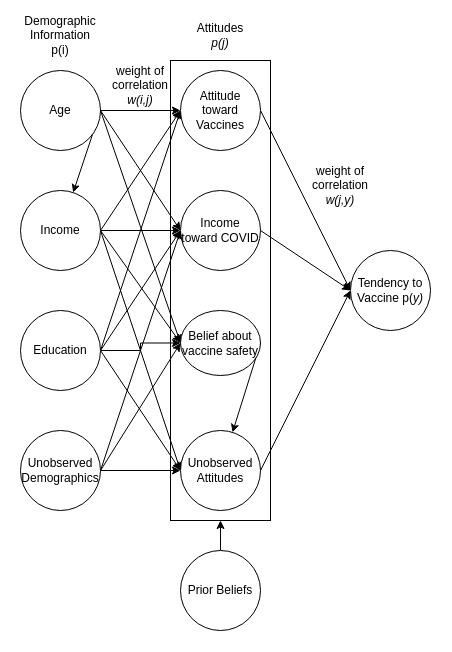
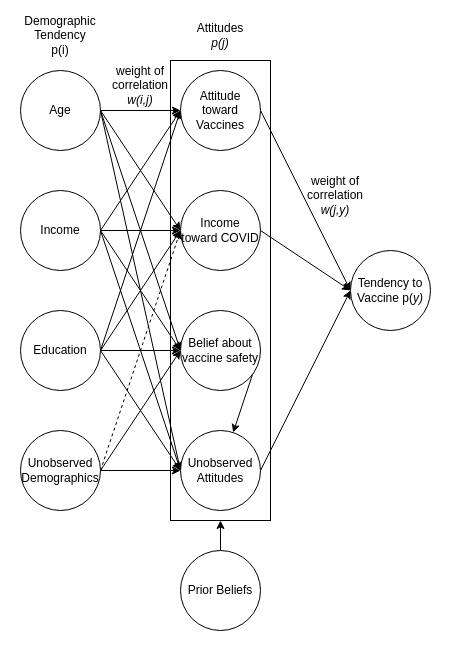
  <mxCell id="0" />
  <mxCell id="1" parent="0" />
  <mxCell id="2" value="" style="rounded=0;whiteSpace=wrap;html=1;" vertex="1" parent="1"><mxGeometry x="170" y="60" width="100" height="460" as="geometry" /></mxCell>
  <mxCell id="3" style="edgeStyle=orthogonalEdgeStyle;rounded=0;orthogonalLoop=1;jettySize=auto;html=1;exitX=1;exitY=0.5;exitDx=0;exitDy=0;entryX=0;entryY=0.5;entryDx=0;entryDy=0;" parent="1" source="7" target="21" edge="1"><mxGeometry relative="1" as="geometry" /></mxCell>
  <mxCell id="4" style="rounded=0;orthogonalLoop=1;jettySize=auto;html=1;exitX=1;exitY=0.5;exitDx=0;exitDy=0;entryX=0;entryY=0.5;entryDx=0;entryDy=0;" parent="1" source="7" target="23" edge="1"><mxGeometry relative="1" as="geometry" /></mxCell>
  <mxCell id="5" style="rounded=0;orthogonalLoop=1;jettySize=auto;html=1;exitX=1;exitY=0.5;exitDx=0;exitDy=0;entryX=0;entryY=0.5;entryDx=0;entryDy=0;" parent="1" source="7" target="19" edge="1"><mxGeometry relative="1" as="geometry" /></mxCell>
  <mxCell id="6" style="rounded=0;orthogonalLoop=1;jettySize=auto;html=1;exitX=1;exitY=0.5;exitDx=0;exitDy=0;entryX=0;entryY=0.5;entryDx=0;entryDy=0;" parent="1" source="7" target="32" edge="1"><mxGeometry relative="1" as="geometry" /></mxCell>
  <mxCell id="7" value="Income" style="ellipse;whiteSpace=wrap;html=1;aspect=fixed;" parent="1" vertex="1"><mxGeometry x="20" y="190" width="80" height="80" as="geometry" /></mxCell>
  <mxCell id="8" style="edgeStyle=orthogonalEdgeStyle;rounded=0;orthogonalLoop=1;jettySize=auto;html=1;exitX=1;exitY=0.5;exitDx=0;exitDy=0;entryX=0;entryY=0.5;entryDx=0;entryDy=0;" parent="1" source="12" target="19" edge="1"><mxGeometry relative="1" as="geometry" /></mxCell>
  <mxCell id="9" style="rounded=0;orthogonalLoop=1;jettySize=auto;html=1;exitX=1;exitY=0.5;exitDx=0;exitDy=0;entryX=0;entryY=0.5;entryDx=0;entryDy=0;" parent="1" source="12" target="21" edge="1"><mxGeometry relative="1" as="geometry" /></mxCell>
  <mxCell id="10" style="rounded=0;orthogonalLoop=1;jettySize=auto;html=1;exitX=1;exitY=0.5;exitDx=0;exitDy=0;entryX=0;entryY=0.5;entryDx=0;entryDy=0;" parent="1" source="12" target="23" edge="1"><mxGeometry relative="1" as="geometry" /></mxCell>
- <mxCell id="11" style="rounded=0;orthogonalLoop=1;jettySize=auto;html=1;exitX=1;exitY=0.5;exitDx=0;exitDy=0;" parent="1" source="12" target="7" edge="1"><mxGeometry relative="1" as="geometry" /></mxCell>
+ <mxCell id="11" style="rounded=0;orthogonalLoop=1;jettySize=auto;html=1;exitX=1;exitY=0.5;exitDx=0;exitDy=0;entryX=0;entryY=0.5;entryDx=0;entryDy=0;" parent="1" source="12" target="32" edge="1"><mxGeometry relative="1" as="geometry" /></mxCell>
  <mxCell id="12" value="Age" style="ellipse;whiteSpace=wrap;html=1;aspect=fixed;" parent="1" vertex="1"><mxGeometry x="20" y="70" width="80" height="80" as="geometry" /></mxCell>
  <mxCell id="13" style="edgeStyle=orthogonalEdgeStyle;rounded=0;orthogonalLoop=1;jettySize=auto;html=1;exitX=1;exitY=0.5;exitDx=0;exitDy=0;entryX=0;entryY=0.5;entryDx=0;entryDy=0;" parent="1" source="17" target="23" edge="1"><mxGeometry relative="1" as="geometry" /></mxCell>
  <mxCell id="14" style="rounded=0;orthogonalLoop=1;jettySize=auto;html=1;exitX=1;exitY=0.5;exitDx=0;exitDy=0;" parent="1" source="17" edge="1"><mxGeometry relative="1" as="geometry"><mxPoint x="180" y="230" as="targetPoint" /></mxGeometry></mxCell>
  <mxCell id="15" style="rounded=0;orthogonalLoop=1;jettySize=auto;html=1;exitX=1;exitY=0.5;exitDx=0;exitDy=0;entryX=0;entryY=0.5;entryDx=0;entryDy=0;" parent="1" source="17" target="19" edge="1"><mxGeometry relative="1" as="geometry" /></mxCell>
  <mxCell id="16" style="rounded=0;orthogonalLoop=1;jettySize=auto;html=1;exitX=1;exitY=0.5;exitDx=0;exitDy=0;entryX=0;entryY=0.5;entryDx=0;entryDy=0;" parent="1" source="17" target="32" edge="1"><mxGeometry relative="1" as="geometry" /></mxCell>
  <mxCell id="17" value="Education" style="ellipse;whiteSpace=wrap;html=1;aspect=fixed;" parent="1" vertex="1"><mxGeometry x="20" y="310" width="80" height="80" as="geometry" /></mxCell>
  <mxCell id="18" style="rounded=0;orthogonalLoop=1;jettySize=auto;html=1;exitX=1;exitY=0.5;exitDx=0;exitDy=0;entryX=0;entryY=0.5;entryDx=0;entryDy=0;" parent="1" source="19" target="24" edge="1"><mxGeometry relative="1" as="geometry" /></mxCell>
  <mxCell id="19" value="Attitude toward Vaccines" style="ellipse;whiteSpace=wrap;html=1;aspect=fixed;" parent="1" vertex="1"><mxGeometry x="180" y="70" width="80" height="80" as="geometry" /></mxCell>
  <mxCell id="20" style="rounded=0;orthogonalLoop=1;jettySize=auto;html=1;exitX=1;exitY=0.5;exitDx=0;exitDy=0;entryX=0;entryY=0.5;entryDx=0;entryDy=0;" parent="1" source="21" target="24" edge="1"><mxGeometry relative="1" as="geometry" /></mxCell>
  <mxCell id="21" value="Income toward COVID" style="ellipse;whiteSpace=wrap;html=1;aspect=fixed;" parent="1" vertex="1"><mxGeometry x="180" y="190" width="80" height="80" as="geometry" /></mxCell>
  <mxCell id="22" style="rounded=0;orthogonalLoop=1;jettySize=auto;html=1;exitX=1;exitY=0.5;exitDx=0;exitDy=0;" parent="1" source="23" target="32" edge="1"><mxGeometry relative="1" as="geometry" /></mxCell>
- <mxCell id="23" value="Belief about vaccine safety" style="ellipse;whiteSpace=wrap;html=1;aspect=fixed;" parent="1" vertex="1"><mxGeometry x="180" y="310" width="80" height="65" as="geometry" /></mxCell>
+ <mxCell id="23" value="Belief about vaccine safety" style="ellipse;whiteSpace=wrap;html=1;aspect=fixed;" parent="1" vertex="1"><mxGeometry x="180" y="310" width="80" height="80" as="geometry" /></mxCell>
  <mxCell id="24" value="Tendency to Vaccine p(&lt;i&gt;y)&lt;/i&gt;" style="ellipse;whiteSpace=wrap;html=1;aspect=fixed;" parent="1" vertex="1"><mxGeometry x="350" y="250" width="80" height="80" as="geometry" /></mxCell>
- <mxCell id="25" value="Demographic Information p(i)" style="text;html=1;align=center;verticalAlign=middle;whiteSpace=wrap;rounded=0;" parent="1" vertex="1"><mxGeometry x="30" y="20" width="60" height="30" as="geometry" /></mxCell>
+ <mxCell id="25" value="Demographic Tendency p(i)" style="text;html=1;align=center;verticalAlign=middle;whiteSpace=wrap;rounded=0;" parent="1" vertex="1"><mxGeometry x="30" y="20" width="60" height="30" as="geometry" /></mxCell>
  <mxCell id="26" value="Attitudes &lt;i&gt;p(j)&lt;/i&gt;" style="text;html=1;align=center;verticalAlign=middle;whiteSpace=wrap;rounded=0;" parent="1" vertex="1"><mxGeometry x="190" y="20" width="60" height="30" as="geometry" /></mxCell>
  <mxCell id="27" style="edgeStyle=orthogonalEdgeStyle;rounded=0;orthogonalLoop=1;jettySize=auto;html=1;exitX=1;exitY=0.5;exitDx=0;exitDy=0;entryX=0;entryY=0.5;entryDx=0;entryDy=0;" parent="1" source="30" target="32" edge="1"><mxGeometry relative="1" as="geometry" /></mxCell>
  <mxCell id="28" style="rounded=0;orthogonalLoop=1;jettySize=auto;html=1;exitX=1;exitY=0.5;exitDx=0;exitDy=0;entryX=0;entryY=0.5;entryDx=0;entryDy=0;" parent="1" source="30" target="23" edge="1"><mxGeometry relative="1" as="geometry" /></mxCell>
- <mxCell id="29" style="rounded=0;orthogonalLoop=1;jettySize=auto;html=1;exitX=1;exitY=0.5;exitDx=0;exitDy=0;entryX=0;entryY=0.5;entryDx=0;entryDy=0;" parent="1" source="30" target="21" edge="1"><mxGeometry relative="1" as="geometry" /></mxCell>
+ <mxCell id="29" style="rounded=0;orthogonalLoop=1;jettySize=auto;html=1;exitX=1;exitY=0.5;exitDx=0;exitDy=0;entryX=0;entryY=0.5;entryDx=0;entryDy=0;dashed=1;" parent="1" source="30" target="21" edge="1"><mxGeometry relative="1" as="geometry" /></mxCell>
  <mxCell id="30" value="Unobserved Demographics" style="ellipse;whiteSpace=wrap;html=1;aspect=fixed;" parent="1" vertex="1"><mxGeometry x="20" y="430" width="80" height="80" as="geometry" /></mxCell>
  <mxCell id="31" style="rounded=0;orthogonalLoop=1;jettySize=auto;html=1;exitX=1;exitY=0.5;exitDx=0;exitDy=0;entryX=0;entryY=0.5;entryDx=0;entryDy=0;" parent="1" source="32" target="24" edge="1"><mxGeometry relative="1" as="geometry" /></mxCell>
  <mxCell id="32" value="Unobserved Attitudes" style="ellipse;whiteSpace=wrap;html=1;aspect=fixed;" parent="1" vertex="1"><mxGeometry x="180" y="430" width="80" height="80" as="geometry" /></mxCell>
  <mxCell id="33" value="weight of correlation &lt;i&gt;w(i,j)&lt;/i&gt;" style="text;html=1;align=center;verticalAlign=middle;whiteSpace=wrap;rounded=0;" parent="1" vertex="1"><mxGeometry x="110" y="70" width="60" height="30" as="geometry" /></mxCell>
- <mxCell id="34" value="weight of correlation &lt;i&gt;w(j,y)&lt;/i&gt;" style="text;html=1;align=center;verticalAlign=middle;whiteSpace=wrap;rounded=0;" parent="1" vertex="1"><mxGeometry x="310" y="170" width="60" height="30" as="geometry" /></mxCell>
+ <mxCell id="34" value="weight of correlation &lt;i&gt;w(j,y)&lt;/i&gt;" style="text;html=1;align=center;verticalAlign=middle;whiteSpace=wrap;rounded=0;" parent="1" vertex="1"><mxGeometry x="305" y="180" width="60" height="30" as="geometry" /></mxCell>
  <mxCell id="35" style="edgeStyle=orthogonalEdgeStyle;rounded=0;orthogonalLoop=1;jettySize=auto;html=1;exitX=0.5;exitY=0;exitDx=0;exitDy=0;entryX=0.5;entryY=1;entryDx=0;entryDy=0;" edge="1" parent="1" source="36" target="2"><mxGeometry relative="1" as="geometry" /></mxCell>
  <mxCell id="36" value="Prior Beliefs" style="ellipse;whiteSpace=wrap;html=1;aspect=fixed;" vertex="1" parent="1"><mxGeometry x="180" y="550" width="80" height="80" as="geometry" /></mxCell>
